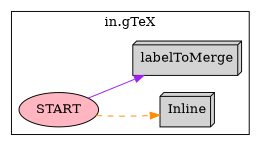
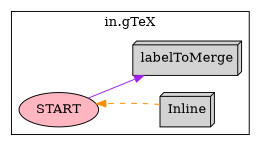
  digraph {
    rankdir=LR
    node [fillcolor=lightgrey shape=box3d style=filled]
    n1 [fillcolor=lightpink label=START shape=ellipse]
    n2 [label=Inline]
    n3 [label=labelToMerge]
    subgraph cluster_1 {
      label="in.gTeX"
      n1
      n2
      n3
    }
-   n1 -> n2 [color=darkorange style=dashed]
+   n2 -> n1 [color=darkorange style=dashed]
    n1 -> n3 [color=purple style=solid]
  }
